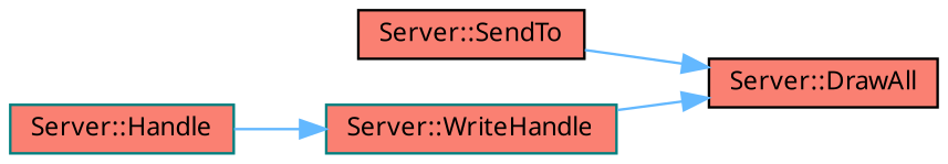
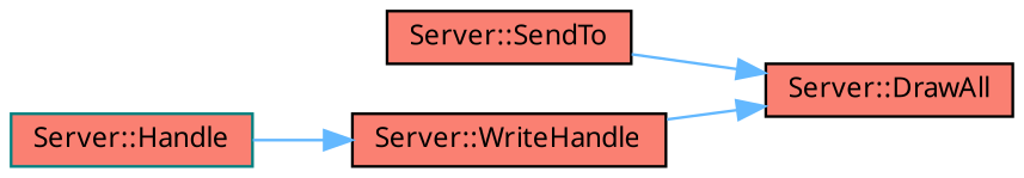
  digraph {
    fontname="Noto Sans"
    rankdir=RL
    node [color=black fillcolor=salmon fontname="Noto Sans" fontsize=10 shape=box style=filled]
    edge [color=steelblue1 dir=back fontname="Noto Sans" fontsize=10 labelfontname=Helvetica labelfontsize=10 style=solid]
    n1 [fontcolor=black height=0.2 label="Server::SendTo" width=0.4]
    n2 [height=0.2 label="Server::DrawAll" width=0.4]
-   n3 [color=teal height=0.2 label="Server::WriteHandle" width=0.4]
+   n3 [height=0.2 label="Server::WriteHandle" width=0.4]
    n4 [color=teal height=0.2 label="Server::Handle" width=0.4]
    n2 -> n1
    n2 -> n3
    n3 -> n4
  }
